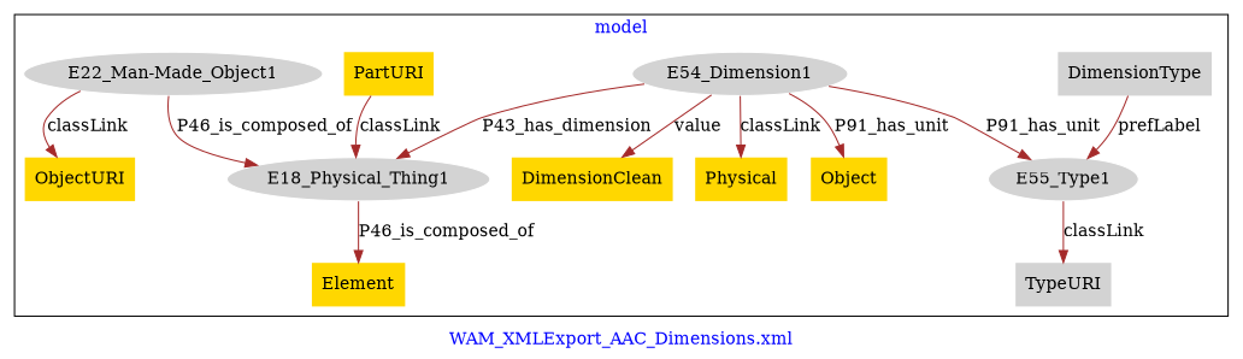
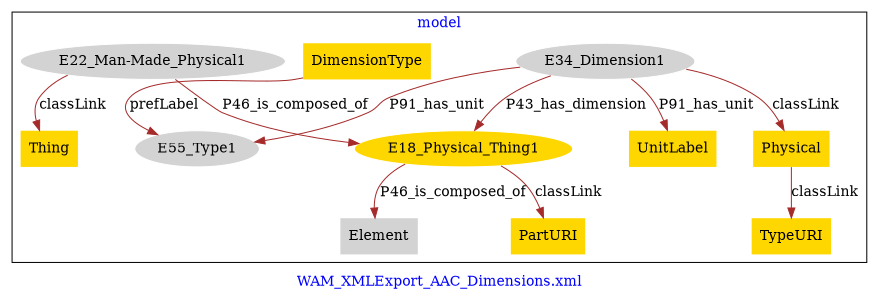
  digraph {
    fontcolor=blue
    label="WAM_XMLExport_AAC_Dimensions.xml"
    remincross=true
    node [fillcolor=gold style=filled shape=plaintext]
    edge [color=brown fontcolor=black]
-   n1 [color=white fillcolor=lightgray label=E18_Physical_Thing1 shape=""]
-   n2 [color=white fillcolor=lightgray label=E54_Dimension1 shape=""]
-   n3 [color=white fillcolor=lightgray label="E22_Man-Made_Object1" shape=""]
+   n1 [color=white label=E18_Physical_Thing1 shape=""]
+   n2 [color=white fillcolor=lightgray label=E34_Dimension1 shape=""]
+   n3 [color=white fillcolor=lightgray label="E22_Man-Made_Physical1" shape=""]
    n4 [color=white fillcolor=lightgray label=E55_Type1 shape=""]
-   n5 [fillcolor=lightgray label=TypeURI]
-   n6 [fillcolor=lightgray label=DimensionType]
-   n7 [label=Object]
-   n8 [label=ObjectURI]
-   n9 [label=Element]
-   n10 [label=DimensionClean]
+   n5 [label=TypeURI]
+   n6 [label=DimensionType]
+   n7 [label=UnitLabel]
+   n8 [label=Thing]
+   n9 [fillcolor=lightgray label=Element]
    n11 [label=PartURI]
    n12 [label=Physical]
    subgraph cluster_1 {
      label=model
      n1
      n2
      n3
      n4
      n5
      n6
      n7
      n8
      n9
-     n10
      n11
      n12
    }
    n1 -> n9 [label=P46_is_composed_of]
-   n11 -> n1 [label=classLink]
+   n1 -> n11 [label=classLink]
    n2 -> n1 [label=P43_has_dimension]
    n2 -> n4 [label=P91_has_unit]
    n2 -> n7 [label=P91_has_unit]
-   n2 -> n10 [label=value]
    n2 -> n12 [label=classLink]
    n3 -> n1 [label=P46_is_composed_of]
    n3 -> n8 [label=classLink]
-   n4 -> n5 [label=classLink]
+   n12 -> n5 [label=classLink]
    n6 -> n4 [label=prefLabel]
  }
